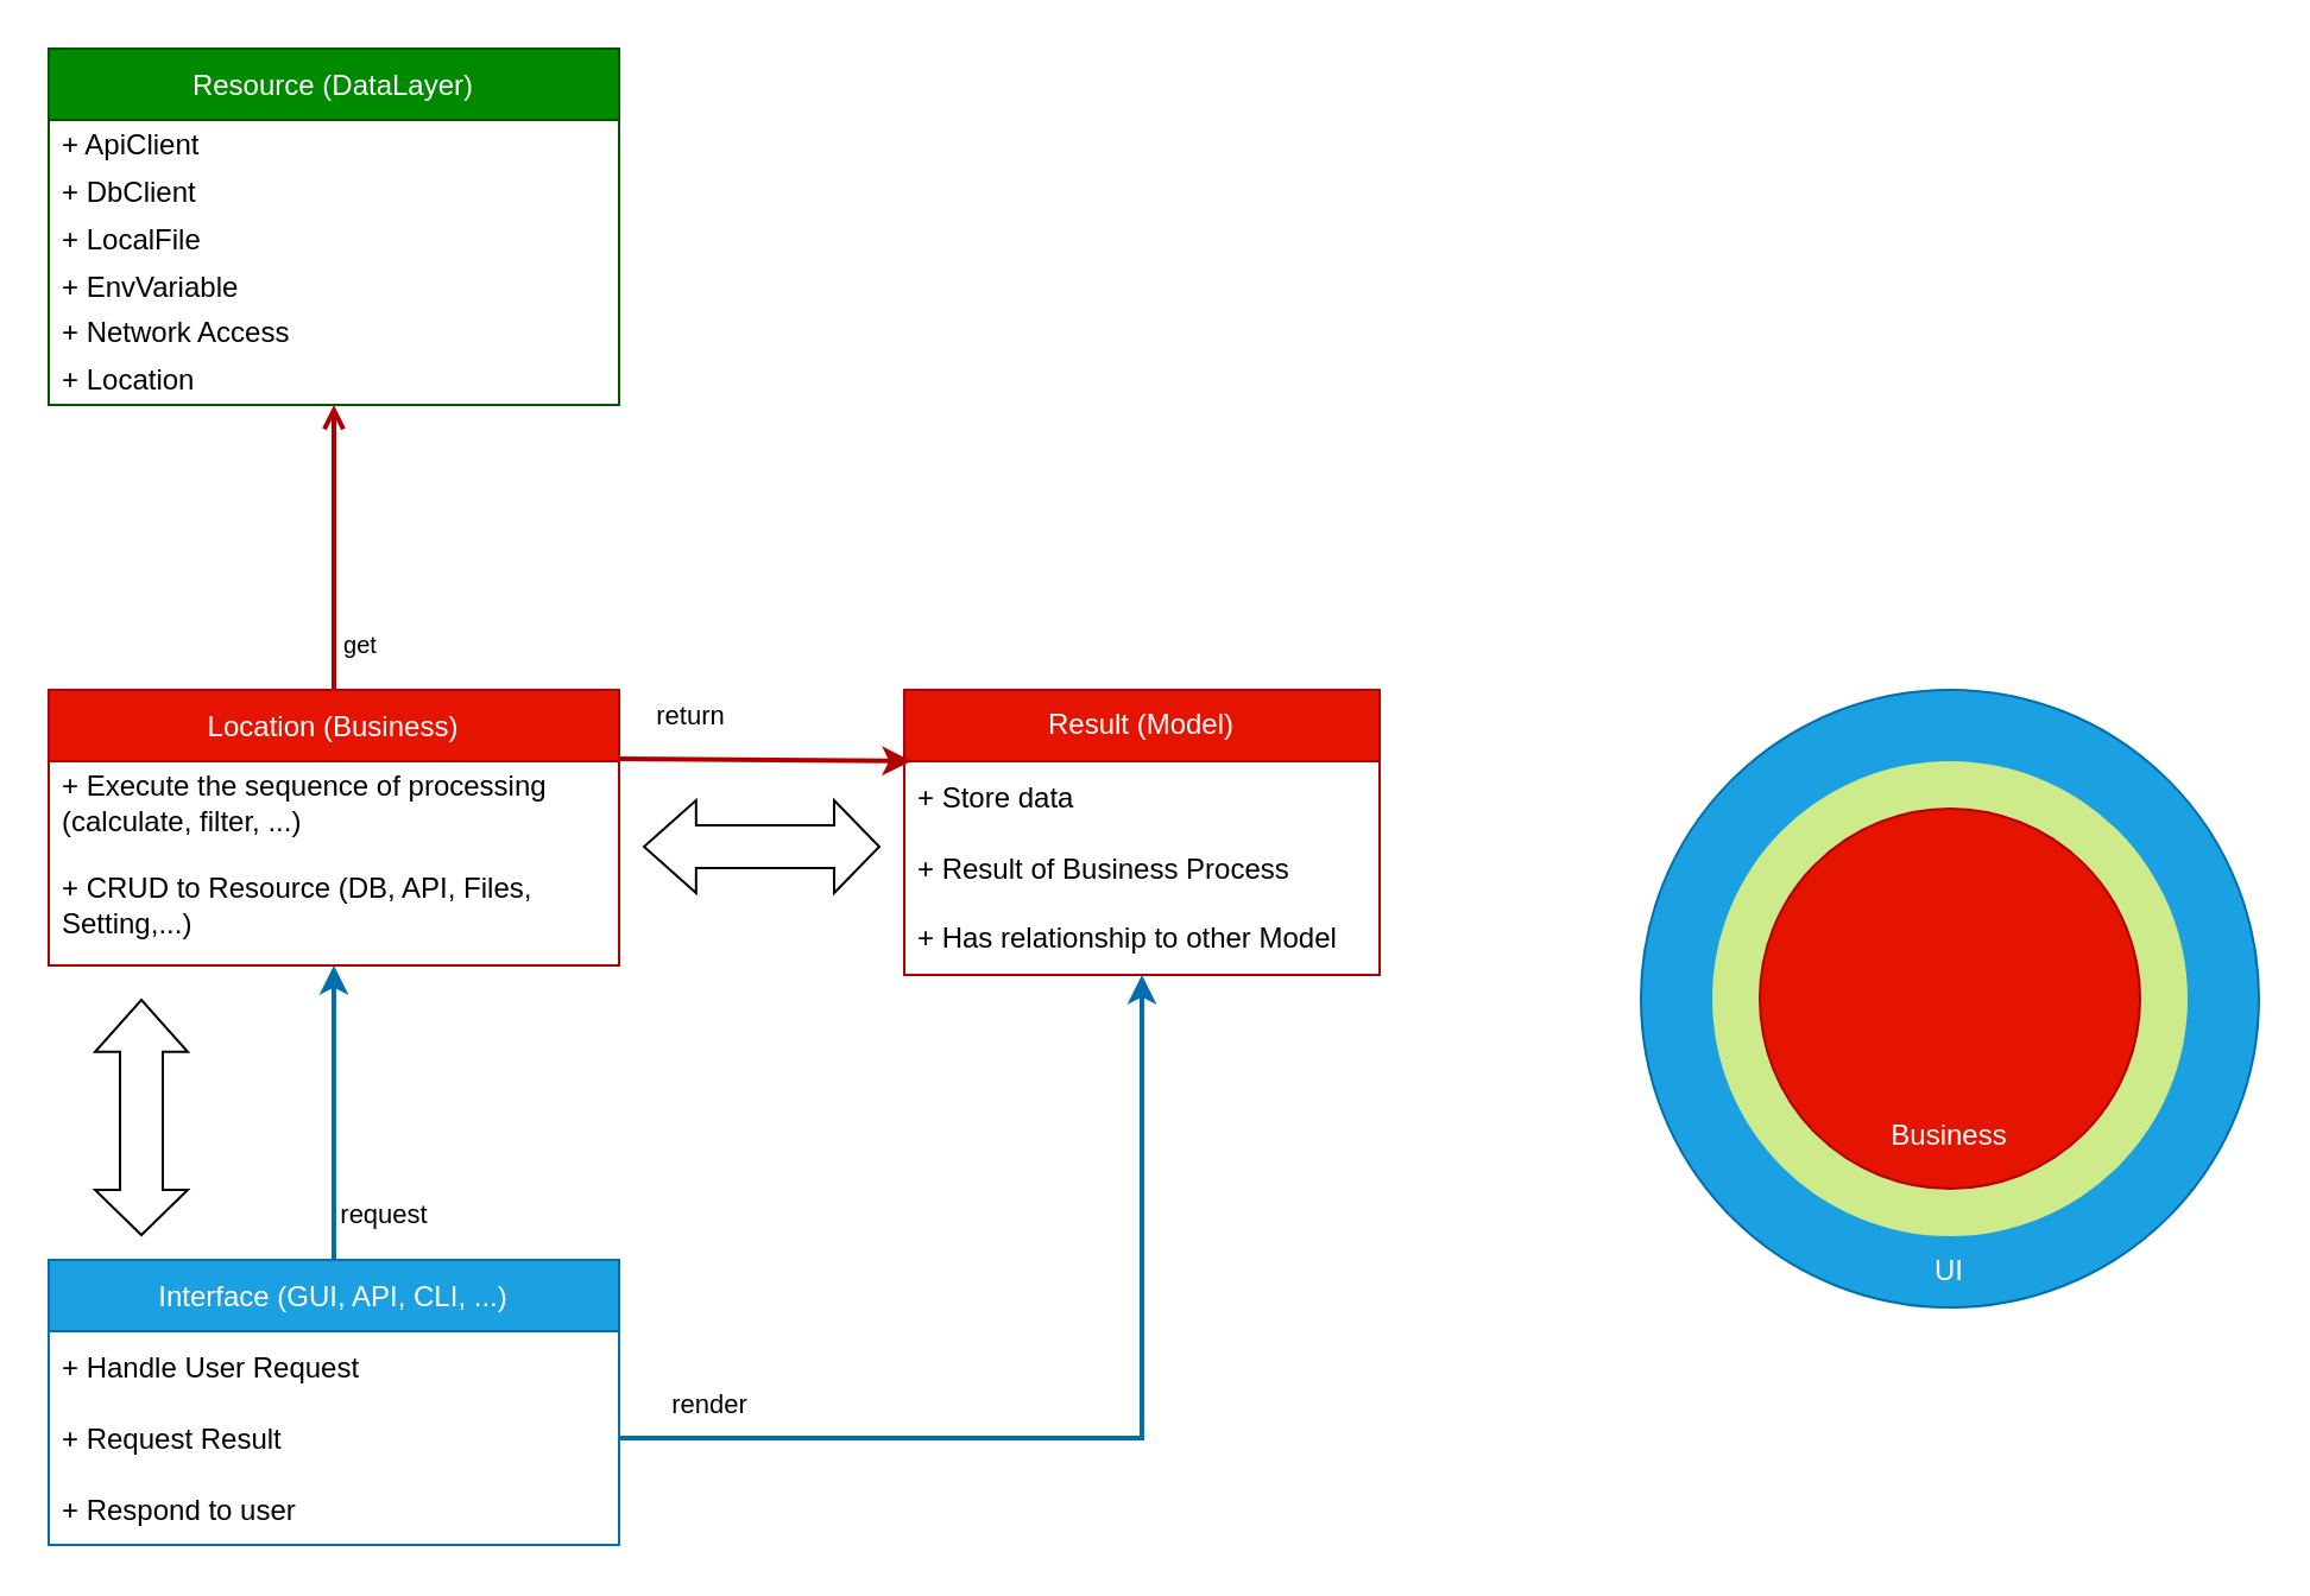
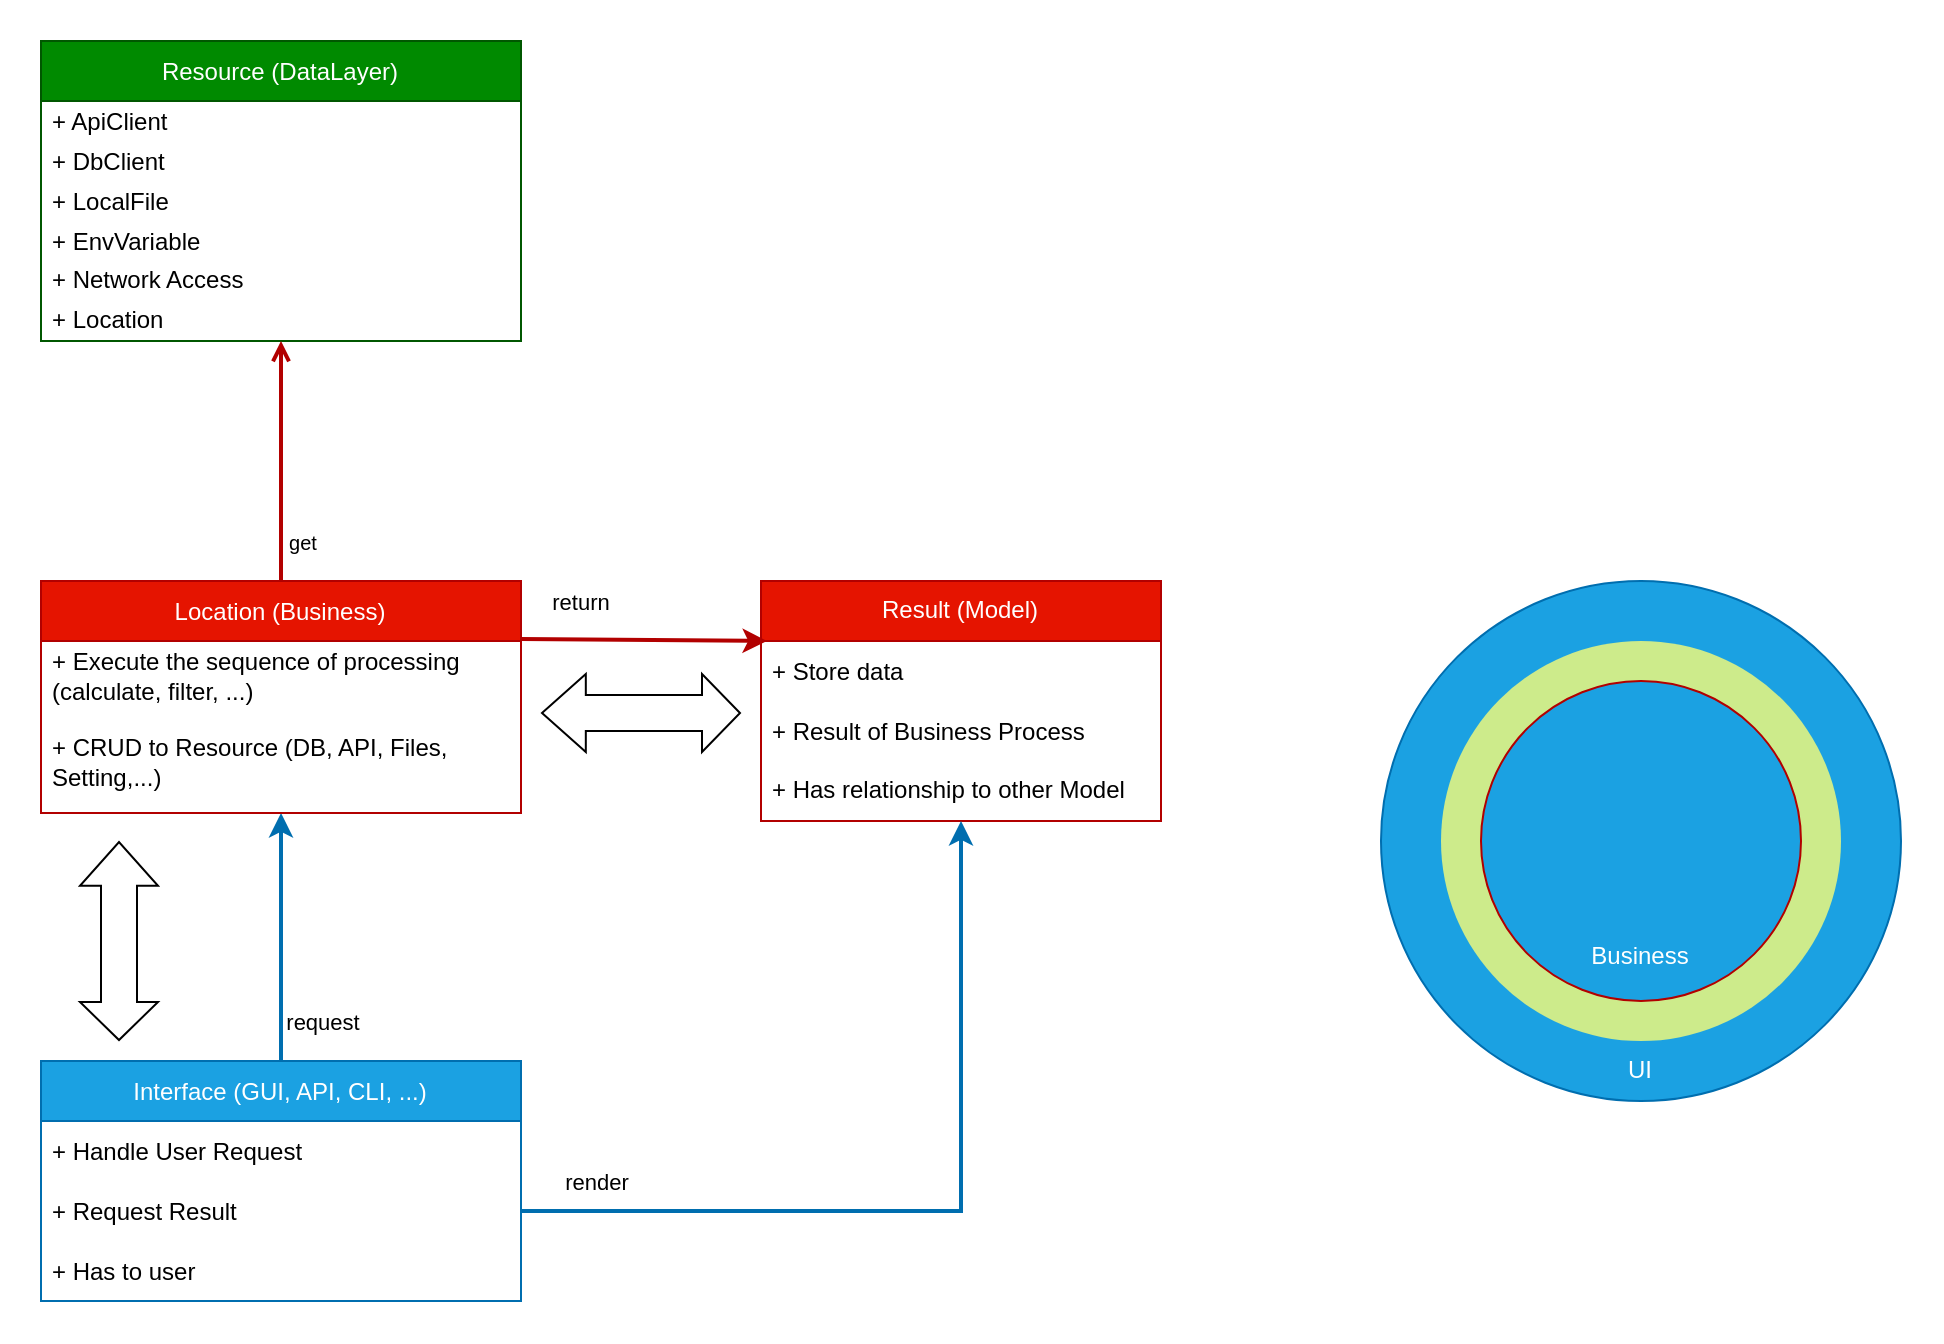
  <mxCell id="0" />
  <mxCell id="1" parent="0" />
  <mxCell id="2" style="edgeStyle=orthogonalEdgeStyle;rounded=0;orthogonalLoop=1;jettySize=auto;html=1;exitX=0.5;exitY=0;exitDx=0;exitDy=0;strokeWidth=2;fillColor=#1ba1e2;strokeColor=#006EAF;" edge="1" parent="1" source="4" target="8"><mxGeometry relative="1" as="geometry" /></mxCell>
  <mxCell id="3" value="request" style="edgeLabel;html=1;align=center;verticalAlign=middle;resizable=0;points=[];rotation=0;" vertex="1" connectable="0" parent="2"><mxGeometry x="0.05" y="2" relative="1" as="geometry"><mxPoint x="22" y="45" as="offset" /></mxGeometry></mxCell>
  <mxCell id="4" value="Interface (GUI, API, CLI, ...)" style="swimlane;fontStyle=0;childLayout=stackLayout;horizontal=1;startSize=30;horizontalStack=0;resizeParent=1;resizeParentMax=0;resizeLast=0;collapsible=1;marginBottom=0;fillColor=#1ba1e2;fontColor=#ffffff;strokeColor=#006EAF;" vertex="1" parent="1"><mxGeometry x="20" y="530" width="240" height="120" as="geometry" /></mxCell>
  <mxCell id="5" value="+ Handle User Request" style="text;strokeColor=none;fillColor=none;align=left;verticalAlign=middle;spacingLeft=4;spacingRight=4;overflow=hidden;points=[[0,0.5],[1,0.5]];portConstraint=eastwest;rotatable=0;" vertex="1" parent="4"><mxGeometry y="30" width="240" height="30" as="geometry" /></mxCell>
  <mxCell id="6" value="+ Request Result" style="text;strokeColor=none;fillColor=none;align=left;verticalAlign=middle;spacingLeft=4;spacingRight=4;overflow=hidden;points=[[0,0.5],[1,0.5]];portConstraint=eastwest;rotatable=0;" vertex="1" parent="4"><mxGeometry y="60" width="240" height="30" as="geometry" /></mxCell>
- <mxCell id="7" value="+ Respond to user" style="text;strokeColor=none;fillColor=none;align=left;verticalAlign=middle;spacingLeft=4;spacingRight=4;overflow=hidden;points=[[0,0.5],[1,0.5]];portConstraint=eastwest;rotatable=0;" vertex="1" parent="4"><mxGeometry y="90" width="240" height="30" as="geometry" /></mxCell>
+ <mxCell id="7" value="+ Has to user" style="text;strokeColor=none;fillColor=none;align=left;verticalAlign=middle;spacingLeft=4;spacingRight=4;overflow=hidden;points=[[0,0.5],[1,0.5]];portConstraint=eastwest;rotatable=0;" vertex="1" parent="4"><mxGeometry y="90" width="240" height="30" as="geometry" /></mxCell>
  <mxCell id="8" value="Location (Business)" style="swimlane;fontStyle=0;childLayout=stackLayout;horizontal=1;startSize=30;horizontalStack=0;resizeParent=1;resizeParentMax=0;resizeLast=0;collapsible=1;marginBottom=0;fillColor=#e51400;fontColor=#ffffff;strokeColor=#B20000;" vertex="1" parent="1"><mxGeometry x="20" y="290" width="240" height="116" as="geometry" /></mxCell>
  <mxCell id="9" value="+ Execute the sequence of processing (calculate, filter, ...)" style="text;strokeColor=none;fillColor=none;align=left;verticalAlign=middle;spacingLeft=4;spacingRight=4;overflow=hidden;points=[[0,0.5],[1,0.5]];portConstraint=eastwest;rotatable=0;whiteSpace=wrap;" vertex="1" parent="8"><mxGeometry y="30" width="240" height="36" as="geometry" /></mxCell>
  <mxCell id="10" value="+ CRUD to Resource (DB, API, Files, Setting,...)" style="text;strokeColor=none;fillColor=none;align=left;verticalAlign=middle;spacingLeft=4;spacingRight=4;overflow=hidden;points=[[0,0.5],[1,0.5]];portConstraint=eastwest;rotatable=0;whiteSpace=wrap;" vertex="1" parent="8"><mxGeometry y="66" width="240" height="50" as="geometry" /></mxCell>
  <mxCell id="11" value="Result (Model)" style="swimlane;fontStyle=0;childLayout=stackLayout;horizontal=1;startSize=30;horizontalStack=0;resizeParent=1;resizeParentMax=0;resizeLast=0;collapsible=1;marginBottom=0;whiteSpace=wrap;fillColor=#e51400;strokeColor=#B20000;fontColor=#ffffff;" vertex="1" parent="1"><mxGeometry x="380" y="290" width="200" height="120" as="geometry" /></mxCell>
  <mxCell id="12" value="+ Store data" style="text;strokeColor=none;fillColor=none;align=left;verticalAlign=middle;spacingLeft=4;spacingRight=4;overflow=hidden;points=[[0,0.5],[1,0.5]];portConstraint=eastwest;rotatable=0;" vertex="1" parent="11"><mxGeometry y="30" width="200" height="30" as="geometry" /></mxCell>
  <mxCell id="13" value="+ Result of Business Process" style="text;strokeColor=none;fillColor=none;align=left;verticalAlign=middle;spacingLeft=4;spacingRight=4;overflow=hidden;points=[[0,0.5],[1,0.5]];portConstraint=eastwest;rotatable=0;" vertex="1" parent="11"><mxGeometry y="60" width="200" height="30" as="geometry" /></mxCell>
  <mxCell id="14" value="+ Has relationship to other Model" style="text;strokeColor=none;fillColor=none;align=left;verticalAlign=middle;spacingLeft=4;spacingRight=4;overflow=hidden;points=[[0,0.5],[1,0.5]];portConstraint=eastwest;rotatable=0;whiteSpace=wrap;" vertex="1" parent="11"><mxGeometry y="90" width="200" height="30" as="geometry" /></mxCell>
  <mxCell id="15" style="rounded=0;orthogonalLoop=1;jettySize=auto;html=1;exitX=1;exitY=0.25;exitDx=0;exitDy=0;strokeWidth=2;fillColor=#e51400;strokeColor=#B20000;entryX=0.015;entryY=0;entryDx=0;entryDy=0;entryPerimeter=0;" edge="1" parent="1" source="8" target="12"><mxGeometry relative="1" as="geometry"><mxPoint x="420" y="365" as="targetPoint" /></mxGeometry></mxCell>
  <mxCell id="16" value="return" style="edgeLabel;html=1;align=center;verticalAlign=middle;resizable=0;points=[];" vertex="1" connectable="0" parent="15"><mxGeometry x="-0.087" relative="1" as="geometry"><mxPoint x="-26" y="-19" as="offset" /></mxGeometry></mxCell>
  <mxCell id="17" style="edgeStyle=orthogonalEdgeStyle;rounded=0;orthogonalLoop=1;jettySize=auto;html=1;exitX=1;exitY=0.5;exitDx=0;exitDy=0;strokeWidth=2;fillColor=#1ba1e2;strokeColor=#006EAF;" edge="1" parent="1" source="6" target="11"><mxGeometry relative="1" as="geometry" /></mxCell>
  <mxCell id="18" value="render" style="edgeLabel;html=1;align=center;verticalAlign=middle;resizable=0;points=[];" vertex="1" connectable="0" parent="17"><mxGeometry x="-0.503" y="-2" relative="1" as="geometry"><mxPoint x="-66" y="-17" as="offset" /></mxGeometry></mxCell>
  <mxCell id="19" value="" style="shape=flexArrow;endArrow=classic;startArrow=classic;html=1;rounded=0;width=18;endSize=6.97;" edge="1" parent="1"><mxGeometry width="100" height="100" relative="1" as="geometry"><mxPoint x="59" y="520" as="sourcePoint" /><mxPoint x="59" y="420" as="targetPoint" /></mxGeometry></mxCell>
  <mxCell id="20" value="" style="shape=flexArrow;endArrow=classic;startArrow=classic;html=1;rounded=0;width=18;endSize=6.97;" edge="1" parent="1"><mxGeometry width="100" height="100" relative="1" as="geometry"><mxPoint x="370" y="356" as="sourcePoint" /><mxPoint x="270" y="356" as="targetPoint" /></mxGeometry></mxCell>
  <mxCell id="21" value="UI" style="ellipse;whiteSpace=wrap;html=1;aspect=fixed;fillColor=#1ba1e2;fontColor=#ffffff;strokeColor=#006EAF;verticalAlign=bottom;spacingBottom=6;" vertex="1" parent="1"><mxGeometry x="690" y="290" width="260" height="260" as="geometry" /></mxCell>
  <mxCell id="22" value="" style="ellipse;whiteSpace=wrap;html=1;aspect=fixed;fillColor=#cdeb8b;strokeColor=none;verticalAlign=bottom;spacingBottom=9;" vertex="1" parent="1"><mxGeometry x="720" y="320" width="200" height="200" as="geometry" /></mxCell>
- <mxCell id="23" value="Business&lt;br&gt;" style="ellipse;whiteSpace=wrap;html=1;aspect=fixed;fillColor=#e51400;fontColor=#ffffff;strokeColor=#B20000;verticalAlign=bottom;spacingBottom=13;" vertex="1" parent="1"><mxGeometry x="740" y="340" width="160" height="160" as="geometry" /></mxCell>
+ <mxCell id="23" value="Business&lt;br&gt;" style="ellipse;whiteSpace=wrap;html=1;aspect=fixed;fillColor=#1ba1e2;fontColor=#ffffff;strokeColor=#B20000;verticalAlign=bottom;spacingBottom=13;" vertex="1" parent="1"><mxGeometry x="740" y="340" width="160" height="160" as="geometry" /></mxCell>
  <mxCell id="24" value="Resource (DataLayer)" style="swimlane;fontStyle=0;childLayout=stackLayout;horizontal=1;startSize=30;horizontalStack=0;resizeParent=1;resizeParentMax=0;resizeLast=0;collapsible=1;marginBottom=0;fillColor=#008a00;strokeColor=#005700;fontColor=#ffffff;" vertex="1" parent="1"><mxGeometry x="20" y="20" width="240" height="150" as="geometry" /></mxCell>
  <mxCell id="25" value="+ ApiClient" style="text;strokeColor=none;fillColor=none;align=left;verticalAlign=middle;spacingLeft=4;spacingRight=4;overflow=hidden;points=[[0,0.5],[1,0.5]];portConstraint=eastwest;rotatable=0;" vertex="1" parent="24"><mxGeometry y="30" width="240" height="20" as="geometry" /></mxCell>
  <mxCell id="26" value="+ DbClient" style="text;strokeColor=none;fillColor=none;align=left;verticalAlign=middle;spacingLeft=4;spacingRight=4;overflow=hidden;points=[[0,0.5],[1,0.5]];portConstraint=eastwest;rotatable=0;" vertex="1" parent="24"><mxGeometry y="50" width="240" height="20" as="geometry" /></mxCell>
  <mxCell id="27" value="+ LocalFile" style="text;strokeColor=none;fillColor=none;align=left;verticalAlign=middle;spacingLeft=4;spacingRight=4;overflow=hidden;points=[[0,0.5],[1,0.5]];portConstraint=eastwest;rotatable=0;" vertex="1" parent="24"><mxGeometry y="70" width="240" height="20" as="geometry" /></mxCell>
  <mxCell id="28" value="+ EnvVariable" style="text;strokeColor=none;fillColor=none;align=left;verticalAlign=middle;spacingLeft=4;spacingRight=4;overflow=hidden;points=[[0,0.5],[1,0.5]];portConstraint=eastwest;rotatable=0;" vertex="1" parent="24"><mxGeometry y="90" width="240" height="20" as="geometry" /></mxCell>
  <mxCell id="29" value="+ Network Access" style="text;strokeColor=none;fillColor=none;align=left;verticalAlign=middle;spacingLeft=4;spacingRight=4;overflow=hidden;points=[[0,0.5],[1,0.5]];portConstraint=eastwest;rotatable=0;whiteSpace=wrap;" vertex="1" parent="24"><mxGeometry y="110" width="240" height="20" as="geometry" /></mxCell>
  <mxCell id="30" value="+ Location" style="text;strokeColor=none;fillColor=none;align=left;verticalAlign=middle;spacingLeft=4;spacingRight=4;overflow=hidden;points=[[0,0.5],[1,0.5]];portConstraint=eastwest;rotatable=0;whiteSpace=wrap;" vertex="1" parent="24"><mxGeometry y="130" width="240" height="20" as="geometry" /></mxCell>
  <mxCell id="31" style="rounded=0;orthogonalLoop=1;jettySize=auto;html=1;fontSize=10;endArrow=open;endFill=0;strokeWidth=2;fillColor=#e51400;strokeColor=#B20000;" edge="1" parent="1" source="8" target="24"><mxGeometry relative="1" as="geometry"><mxPoint x="20" y="365" as="sourcePoint" /></mxGeometry></mxCell>
  <mxCell id="32" value="get" style="edgeLabel;html=1;align=center;verticalAlign=middle;resizable=0;points=[];fontSize=10;" vertex="1" connectable="0" parent="31"><mxGeometry x="-0.175" y="-1" relative="1" as="geometry"><mxPoint x="9" y="30" as="offset" /></mxGeometry></mxCell>
